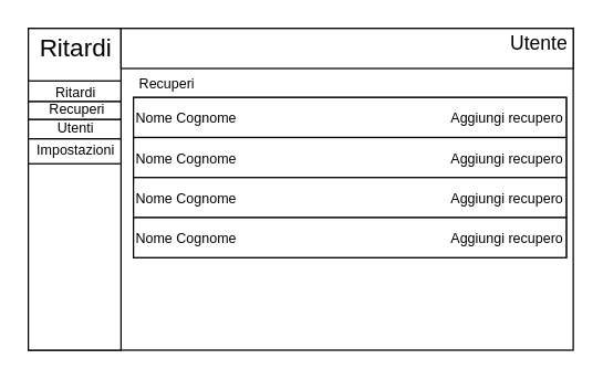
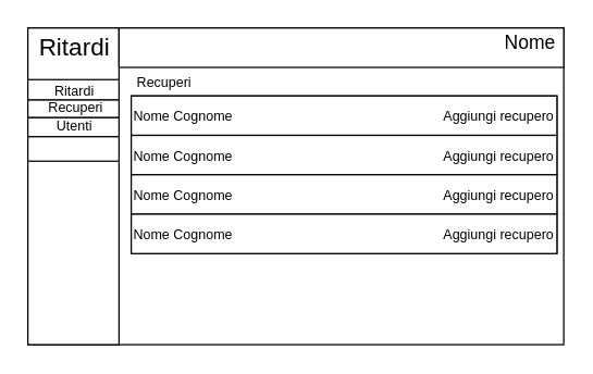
  <mxCell id="0" />
  <mxCell id="1" parent="0" />
  <mxCell id="2" value="" style="rounded=0;whiteSpace=wrap;html=1;fontSize=10;" vertex="1" parent="1"><mxGeometry x="21" y="58" width="66" height="16" as="geometry" /></mxCell>
  <mxCell id="3" value="" style="rounded=0;whiteSpace=wrap;html=1;" vertex="1" parent="1"><mxGeometry x="20" y="20" width="394" height="233" as="geometry" /></mxCell>
  <mxCell id="4" value="" style="rounded=0;whiteSpace=wrap;html=1;fontSize=18;" vertex="1" parent="1"><mxGeometry x="20" y="20" width="67" height="233" as="geometry" /></mxCell>
  <mxCell id="5" value="Ritardi" style="text;html=1;align=center;verticalAlign=middle;resizable=0;points=[];autosize=1;fontSize=18;" vertex="1" parent="1"><mxGeometry x="22.5" y="22" width="62" height="26" as="geometry" /></mxCell>
  <mxCell id="6" value="" style="rounded=0;whiteSpace=wrap;html=1;fontSize=18;" vertex="1" parent="1"><mxGeometry x="87" y="20" width="327" height="29" as="geometry" /></mxCell>
- <mxCell id="7" value="Utente" style="text;html=1;align=center;verticalAlign=middle;resizable=0;points=[];autosize=1;fontSize=14;" vertex="1" parent="1"><mxGeometry x="363" y="20" width="51" height="21" as="geometry" /></mxCell>
+ <mxCell id="7" value="Nome" style="text;html=1;align=center;verticalAlign=middle;resizable=0;points=[];autosize=1;fontSize=14;" vertex="1" parent="1"><mxGeometry x="363" y="20" width="51" height="21" as="geometry" /></mxCell>
  <mxCell id="8" value="" style="rounded=0;whiteSpace=wrap;html=1;fontSize=10;" vertex="1" parent="1"><mxGeometry x="20" y="58" width="67" height="15" as="geometry" /></mxCell>
  <mxCell id="9" value="Ritardi" style="text;html=1;align=center;verticalAlign=middle;resizable=0;points=[];autosize=1;fontSize=10;" vertex="1" parent="1"><mxGeometry x="34.5" y="58" width="39" height="16" as="geometry" /></mxCell>
  <mxCell id="10" value="" style="rounded=0;whiteSpace=wrap;html=1;fontSize=10;" vertex="1" parent="1"><mxGeometry x="20" y="73" width="67" height="13" as="geometry" /></mxCell>
  <mxCell id="11" value="Recuperi" style="text;html=1;align=center;verticalAlign=middle;resizable=0;points=[];autosize=1;fontSize=10;" vertex="1" parent="1"><mxGeometry x="29.5" y="70" width="50" height="16" as="geometry" /></mxCell>
  <mxCell id="12" value="" style="rounded=0;whiteSpace=wrap;html=1;fontSize=10;" vertex="1" parent="1"><mxGeometry x="20" y="86" width="67" height="14" as="geometry" /></mxCell>
  <mxCell id="13" value="Utenti" style="text;html=1;align=center;verticalAlign=middle;resizable=0;points=[];autosize=1;fontSize=10;" vertex="1" parent="1"><mxGeometry x="36" y="84" width="36" height="16" as="geometry" /></mxCell>
  <mxCell id="14" value="" style="rounded=0;whiteSpace=wrap;html=1;fontSize=10;" vertex="1" parent="1"><mxGeometry x="20" y="100" width="67" height="18" as="geometry" /></mxCell>
- <mxCell id="15" value="Impostazioni" style="text;html=1;align=center;verticalAlign=middle;resizable=0;points=[];autosize=1;fontSize=10;" vertex="1" parent="1"><mxGeometry x="21" y="100" width="66" height="16" as="geometry" /></mxCell>
  <mxCell id="16" value="" style="rounded=0;whiteSpace=wrap;html=1;fontSize=10;" vertex="1" parent="1"><mxGeometry x="96" y="70" width="313" height="116" as="geometry" /></mxCell>
  <mxCell id="17" value="Nome Cognome&amp;nbsp; &amp;nbsp; &amp;nbsp; &amp;nbsp; &amp;nbsp; &amp;nbsp; &amp;nbsp; &amp;nbsp; &amp;nbsp; &amp;nbsp; &amp;nbsp; &amp;nbsp; &amp;nbsp; &amp;nbsp; &amp;nbsp; &amp;nbsp; &amp;nbsp; &amp;nbsp; &amp;nbsp; &amp;nbsp; &amp;nbsp; &amp;nbsp; &amp;nbsp; &amp;nbsp; &amp;nbsp; &amp;nbsp; &amp;nbsp; &amp;nbsp; Aggiungi recupero" style="rounded=0;whiteSpace=wrap;html=1;fontSize=10;" vertex="1" parent="1"><mxGeometry x="96" y="70" width="313" height="29" as="geometry" /></mxCell>
  <mxCell id="18" value="Recuperi" style="text;html=1;align=center;verticalAlign=middle;resizable=0;points=[];autosize=1;fontSize=10;" vertex="1" parent="1"><mxGeometry x="95" y="52" width="50" height="16" as="geometry" /></mxCell>
  <mxCell id="19" value="Nome Cognome&amp;nbsp; &amp;nbsp; &amp;nbsp; &amp;nbsp; &amp;nbsp; &amp;nbsp; &amp;nbsp; &amp;nbsp; &amp;nbsp; &amp;nbsp; &amp;nbsp; &amp;nbsp; &amp;nbsp; &amp;nbsp; &amp;nbsp; &amp;nbsp; &amp;nbsp; &amp;nbsp; &amp;nbsp; &amp;nbsp; &amp;nbsp; &amp;nbsp; &amp;nbsp; &amp;nbsp; &amp;nbsp; &amp;nbsp; &amp;nbsp; &amp;nbsp; Aggiungi recupero" style="rounded=0;whiteSpace=wrap;html=1;fontSize=10;" vertex="1" parent="1"><mxGeometry x="96" y="99" width="313" height="29" as="geometry" /></mxCell>
  <mxCell id="20" value="Nome Cognome&amp;nbsp; &amp;nbsp; &amp;nbsp; &amp;nbsp; &amp;nbsp; &amp;nbsp; &amp;nbsp; &amp;nbsp; &amp;nbsp; &amp;nbsp; &amp;nbsp; &amp;nbsp; &amp;nbsp; &amp;nbsp; &amp;nbsp; &amp;nbsp; &amp;nbsp; &amp;nbsp; &amp;nbsp; &amp;nbsp; &amp;nbsp; &amp;nbsp; &amp;nbsp; &amp;nbsp; &amp;nbsp; &amp;nbsp; &amp;nbsp; &amp;nbsp; Aggiungi recupero" style="rounded=0;whiteSpace=wrap;html=1;fontSize=10;" vertex="1" parent="1"><mxGeometry x="96" y="128" width="313" height="29" as="geometry" /></mxCell>
  <mxCell id="21" value="Nome Cognome&amp;nbsp; &amp;nbsp; &amp;nbsp; &amp;nbsp; &amp;nbsp; &amp;nbsp; &amp;nbsp; &amp;nbsp; &amp;nbsp; &amp;nbsp; &amp;nbsp; &amp;nbsp; &amp;nbsp; &amp;nbsp; &amp;nbsp; &amp;nbsp; &amp;nbsp; &amp;nbsp; &amp;nbsp; &amp;nbsp; &amp;nbsp; &amp;nbsp; &amp;nbsp; &amp;nbsp; &amp;nbsp; &amp;nbsp; &amp;nbsp; &amp;nbsp; Aggiungi recupero" style="rounded=0;whiteSpace=wrap;html=1;fontSize=10;" vertex="1" parent="1"><mxGeometry x="96" y="157" width="313" height="29" as="geometry" /></mxCell>
